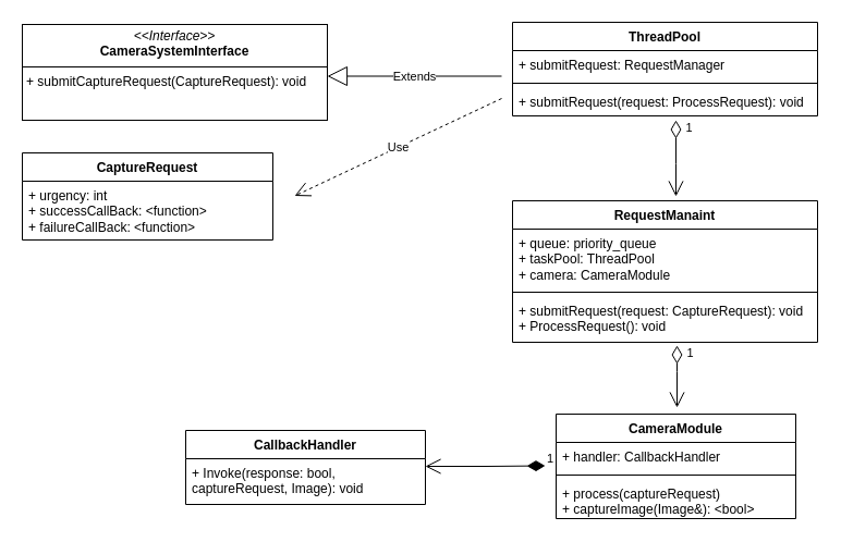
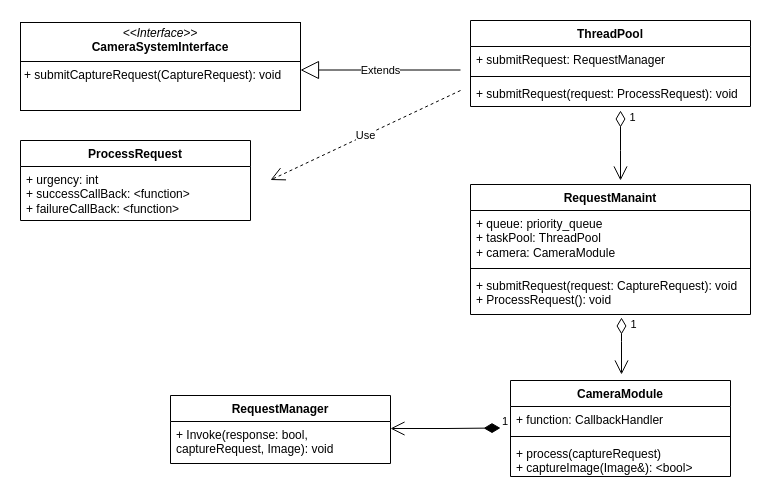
  <mxCell id="0" />
  <mxCell id="1" parent="0" />
  <mxCell id="2" value="Extends" style="endArrow=block;endSize=16;endFill=0;html=1;rounded=0;" edge="1" parent="1"><mxGeometry width="160" relative="1" as="geometry"><mxPoint x="460" y="69.5" as="sourcePoint" /><mxPoint x="300" y="69.5" as="targetPoint" /></mxGeometry></mxCell>
  <mxCell id="3" value="&lt;p style=&quot;margin:0px;margin-top:4px;text-align:center;&quot;&gt;&lt;i&gt;&amp;lt;&amp;lt;Interface&amp;gt;&amp;gt;&lt;/i&gt;&lt;br&gt;&lt;b&gt;CameraSystemInterface&lt;/b&gt;&lt;/p&gt;&lt;hr size=&quot;1&quot; style=&quot;border-style:solid;&quot;&gt;&lt;p style=&quot;margin:0px;margin-left:4px;&quot;&gt;+ submitCaptureRequest(CaptureRequest): void&lt;br&gt;&lt;/p&gt;" style="verticalAlign=top;align=left;overflow=fill;html=1;whiteSpace=wrap;" vertex="1" parent="1"><mxGeometry x="20" y="22" width="280" height="88" as="geometry" /></mxCell>
- <mxCell id="4" value="CaptureRequest" style="swimlane;fontStyle=1;align=center;verticalAlign=top;childLayout=stackLayout;horizontal=1;startSize=26;horizontalStack=0;resizeParent=1;resizeParentMax=0;resizeLast=0;collapsible=1;marginBottom=0;whiteSpace=wrap;html=1;" vertex="1" parent="1"><mxGeometry x="20" y="140" width="230" height="80" as="geometry" /></mxCell>
+ <mxCell id="4" value="ProcessRequest" style="swimlane;fontStyle=1;align=center;verticalAlign=top;childLayout=stackLayout;horizontal=1;startSize=26;horizontalStack=0;resizeParent=1;resizeParentMax=0;resizeLast=0;collapsible=1;marginBottom=0;whiteSpace=wrap;html=1;" vertex="1" parent="1"><mxGeometry x="20" y="140" width="230" height="80" as="geometry" /></mxCell>
  <mxCell id="5" value="+ urgency: int&lt;div&gt;+ successCallBack: &amp;lt;function&amp;gt;&lt;/div&gt;&lt;div&gt;+ failureCallBack: &amp;lt;f&lt;span style=&quot;background-color: initial;&quot;&gt;unction&amp;gt;&lt;/span&gt;&lt;/div&gt;" style="text;strokeColor=none;fillColor=none;align=left;verticalAlign=top;spacingLeft=4;spacingRight=4;overflow=hidden;rotatable=0;points=[[0,0.5],[1,0.5]];portConstraint=eastwest;whiteSpace=wrap;html=1;" vertex="1" parent="4"><mxGeometry y="26" width="230" height="54" as="geometry" /></mxCell>
  <mxCell id="6" value="ThreadPool" style="swimlane;fontStyle=1;align=center;verticalAlign=top;childLayout=stackLayout;horizontal=1;startSize=26;horizontalStack=0;resizeParent=1;resizeParentMax=0;resizeLast=0;collapsible=1;marginBottom=0;whiteSpace=wrap;html=1;" vertex="1" parent="1"><mxGeometry x="470" y="20" width="280" height="86" as="geometry" /></mxCell>
  <mxCell id="7" value="+ submitRequest: RequestManager" style="text;strokeColor=none;fillColor=none;align=left;verticalAlign=top;spacingLeft=4;spacingRight=4;overflow=hidden;rotatable=0;points=[[0,0.5],[1,0.5]];portConstraint=eastwest;whiteSpace=wrap;html=1;" vertex="1" parent="6"><mxGeometry y="26" width="280" height="26" as="geometry" /></mxCell>
  <mxCell id="8" value="" style="line;strokeWidth=1;fillColor=none;align=left;verticalAlign=middle;spacingTop=-1;spacingLeft=3;spacingRight=3;rotatable=0;labelPosition=right;points=[];portConstraint=eastwest;strokeColor=inherit;" vertex="1" parent="6"><mxGeometry y="52" width="280" height="8" as="geometry" /></mxCell>
  <mxCell id="9" value="+ submitRequest(request: ProcessRequest): void" style="text;strokeColor=none;fillColor=none;align=left;verticalAlign=top;spacingLeft=4;spacingRight=4;overflow=hidden;rotatable=0;points=[[0,0.5],[1,0.5]];portConstraint=eastwest;whiteSpace=wrap;html=1;" vertex="1" parent="6"><mxGeometry y="60" width="280" height="26" as="geometry" /></mxCell>
  <mxCell id="10" value="RequestMana&lt;span style=&quot;background-color: initial;&quot;&gt;int&lt;/span&gt;" style="swimlane;fontStyle=1;align=center;verticalAlign=top;childLayout=stackLayout;horizontal=1;startSize=26;horizontalStack=0;resizeParent=1;resizeParentMax=0;resizeLast=0;collapsible=1;marginBottom=0;whiteSpace=wrap;html=1;" vertex="1" parent="1"><mxGeometry x="470" y="184" width="280" height="130" as="geometry" /></mxCell>
  <mxCell id="11" value="+ queue: priority_queue&lt;div&gt;+ taskPool: ThreadPool&lt;/div&gt;&lt;div&gt;+ camera: CameraModule&lt;/div&gt;" style="text;strokeColor=none;fillColor=none;align=left;verticalAlign=top;spacingLeft=4;spacingRight=4;overflow=hidden;rotatable=0;points=[[0,0.5],[1,0.5]];portConstraint=eastwest;whiteSpace=wrap;html=1;" vertex="1" parent="10"><mxGeometry y="26" width="280" height="54" as="geometry" /></mxCell>
  <mxCell id="12" value="" style="line;strokeWidth=1;fillColor=none;align=left;verticalAlign=middle;spacingTop=-1;spacingLeft=3;spacingRight=3;rotatable=0;labelPosition=right;points=[];portConstraint=eastwest;strokeColor=inherit;" vertex="1" parent="10"><mxGeometry y="80" width="280" height="8" as="geometry" /></mxCell>
  <mxCell id="13" value="+ submitRequest(request: CaptureRequest): void&lt;div&gt;+ ProcessRequest(): void&lt;/div&gt;" style="text;strokeColor=none;fillColor=none;align=left;verticalAlign=top;spacingLeft=4;spacingRight=4;overflow=hidden;rotatable=0;points=[[0,0.5],[1,0.5]];portConstraint=eastwest;whiteSpace=wrap;html=1;" vertex="1" parent="10"><mxGeometry y="88" width="280" height="42" as="geometry" /></mxCell>
  <mxCell id="14" value="1" style="endArrow=open;html=1;endSize=12;startArrow=diamondThin;startSize=14;startFill=0;edgeStyle=orthogonalEdgeStyle;align=top;verticalAlign=left;rounded=0;" edge="1" parent="1"><mxGeometry x="-1" y="10" relative="1" as="geometry"><mxPoint x="620" y="110" as="sourcePoint" /><mxPoint x="620" y="180" as="targetPoint" /><Array as="points"><mxPoint x="620" y="150" /><mxPoint x="620" y="150" /></Array><mxPoint as="offset" /></mxGeometry></mxCell>
- <mxCell id="15" value="CallbackHandler" style="swimlane;fontStyle=1;align=center;verticalAlign=top;childLayout=stackLayout;horizontal=1;startSize=26;horizontalStack=0;resizeParent=1;resizeParentMax=0;resizeLast=0;collapsible=1;marginBottom=0;whiteSpace=wrap;html=1;" vertex="1" parent="1"><mxGeometry x="170" y="395" width="220" height="68" as="geometry" /></mxCell>
+ <mxCell id="15" value="RequestManager" style="swimlane;fontStyle=1;align=center;verticalAlign=top;childLayout=stackLayout;horizontal=1;startSize=26;horizontalStack=0;resizeParent=1;resizeParentMax=0;resizeLast=0;collapsible=1;marginBottom=0;whiteSpace=wrap;html=1;" vertex="1" parent="1"><mxGeometry x="170" y="395" width="220" height="68" as="geometry" /></mxCell>
  <mxCell id="16" value="+ Invoke(response: bool, captureRequest, Image): void" style="text;strokeColor=none;fillColor=none;align=left;verticalAlign=top;spacingLeft=4;spacingRight=4;overflow=hidden;rotatable=0;points=[[0,0.5],[1,0.5]];portConstraint=eastwest;whiteSpace=wrap;html=1;" vertex="1" parent="15"><mxGeometry y="26" width="220" height="42" as="geometry" /></mxCell>
  <mxCell id="17" value="CameraModule" style="swimlane;fontStyle=1;align=center;verticalAlign=top;childLayout=stackLayout;horizontal=1;startSize=26;horizontalStack=0;resizeParent=1;resizeParentMax=0;resizeLast=0;collapsible=1;marginBottom=0;whiteSpace=wrap;html=1;" vertex="1" parent="1"><mxGeometry x="510" y="380" width="220" height="96" as="geometry" /></mxCell>
- <mxCell id="18" value="+ handler: CallbackHandler" style="text;strokeColor=none;fillColor=none;align=left;verticalAlign=top;spacingLeft=4;spacingRight=4;overflow=hidden;rotatable=0;points=[[0,0.5],[1,0.5]];portConstraint=eastwest;whiteSpace=wrap;html=1;" vertex="1" parent="17"><mxGeometry y="26" width="220" height="26" as="geometry" /></mxCell>
+ <mxCell id="18" value="+ function: CallbackHandler" style="text;strokeColor=none;fillColor=none;align=left;verticalAlign=top;spacingLeft=4;spacingRight=4;overflow=hidden;rotatable=0;points=[[0,0.5],[1,0.5]];portConstraint=eastwest;whiteSpace=wrap;html=1;" vertex="1" parent="17"><mxGeometry y="26" width="220" height="26" as="geometry" /></mxCell>
  <mxCell id="19" value="" style="line;strokeWidth=1;fillColor=none;align=left;verticalAlign=middle;spacingTop=-1;spacingLeft=3;spacingRight=3;rotatable=0;labelPosition=right;points=[];portConstraint=eastwest;strokeColor=inherit;" vertex="1" parent="17"><mxGeometry y="52" width="220" height="8" as="geometry" /></mxCell>
  <mxCell id="20" value="&lt;div&gt;+ process(captureRequest)&lt;/div&gt;+ captureImage(Image&amp;amp;): &amp;lt;bool&amp;gt;" style="text;strokeColor=none;fillColor=none;align=left;verticalAlign=top;spacingLeft=4;spacingRight=4;overflow=hidden;rotatable=0;points=[[0,0.5],[1,0.5]];portConstraint=eastwest;whiteSpace=wrap;html=1;" vertex="1" parent="17"><mxGeometry y="60" width="220" height="36" as="geometry" /></mxCell>
  <mxCell id="21" value="1" style="endArrow=open;html=1;endSize=12;startArrow=diamondThin;startSize=14;startFill=0;edgeStyle=orthogonalEdgeStyle;align=top;verticalAlign=left;rounded=0;" edge="1" parent="1"><mxGeometry x="-1" y="10" relative="1" as="geometry"><mxPoint x="621" y="317" as="sourcePoint" /><mxPoint x="621" y="374" as="targetPoint" /><Array as="points"><mxPoint x="621" y="341" /><mxPoint x="621" y="341" /></Array><mxPoint as="offset" /></mxGeometry></mxCell>
  <mxCell id="22" value="1" style="endArrow=open;html=1;endSize=12;startArrow=diamondThin;startSize=14;startFill=1;edgeStyle=orthogonalEdgeStyle;align=left;verticalAlign=bottom;rounded=0;" edge="1" parent="1"><mxGeometry x="-1" y="3" relative="1" as="geometry"><mxPoint x="500" y="427.5" as="sourcePoint" /><mxPoint x="390" y="428" as="targetPoint" /></mxGeometry></mxCell>
  <mxCell id="23" value="Use" style="endArrow=open;endSize=12;dashed=1;html=1;rounded=0;" edge="1" parent="1"><mxGeometry width="160" relative="1" as="geometry"><mxPoint x="460" y="90" as="sourcePoint" /><mxPoint x="270" y="179.5" as="targetPoint" /></mxGeometry></mxCell>
